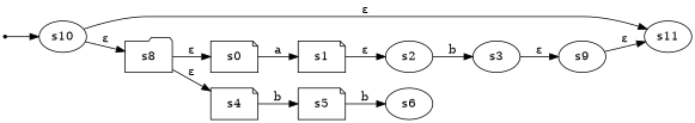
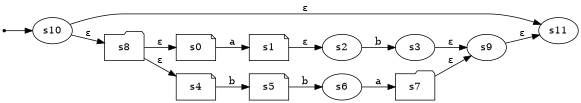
  digraph {
    rankdir=LR
    node [shape=ellipse]
    __start__ [shape=point]
    s10
    s11
    s8 [shape=folder]
    s0 [shape=note]
    s1 [shape=note]
    s2
    s3
    s4 [shape=note]
    s9
    s5 [shape=note]
    s6
+   s7 [shape=folder]
    __start__ -> s10
    s10 -> s11 [label="ε"]
    s10 -> s8 [label="ε"]
    s8 -> s0 [label="ε"]
    s8 -> s4 [label="ε"]
    s0 -> s1 [label=a]
    s1 -> s2 [label="ε"]
    s2 -> s3 [label=b]
    s3 -> s9 [label="ε"]
    s4 -> s5 [label=b]
    s9 -> s11 [label="ε"]
    s5 -> s6 [label=b]
+   s6 -> s7 [label=a]
+   s7 -> s9 [label="ε"]
  }
